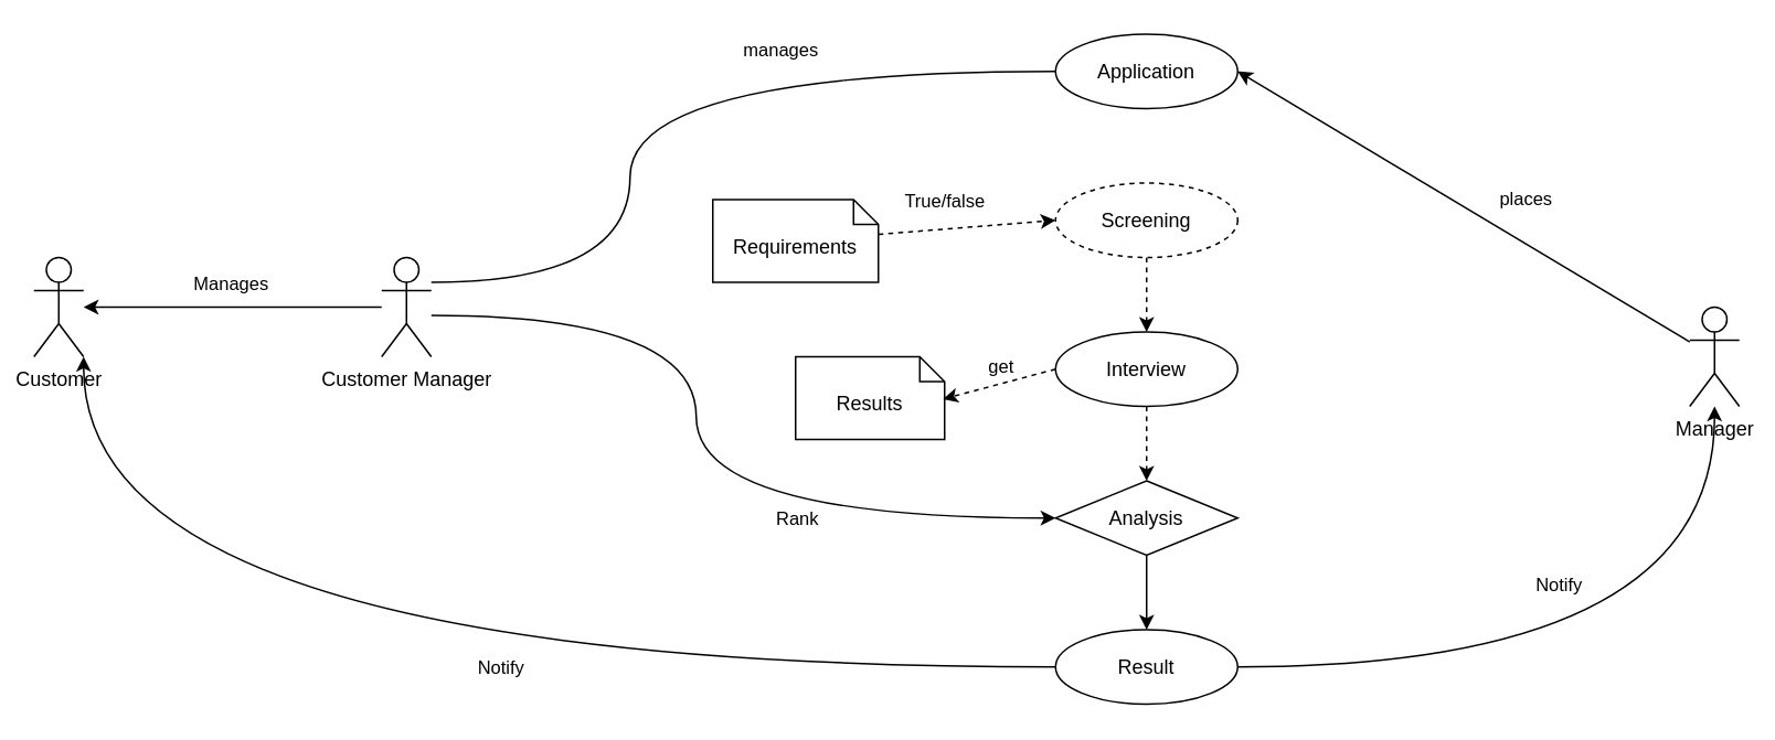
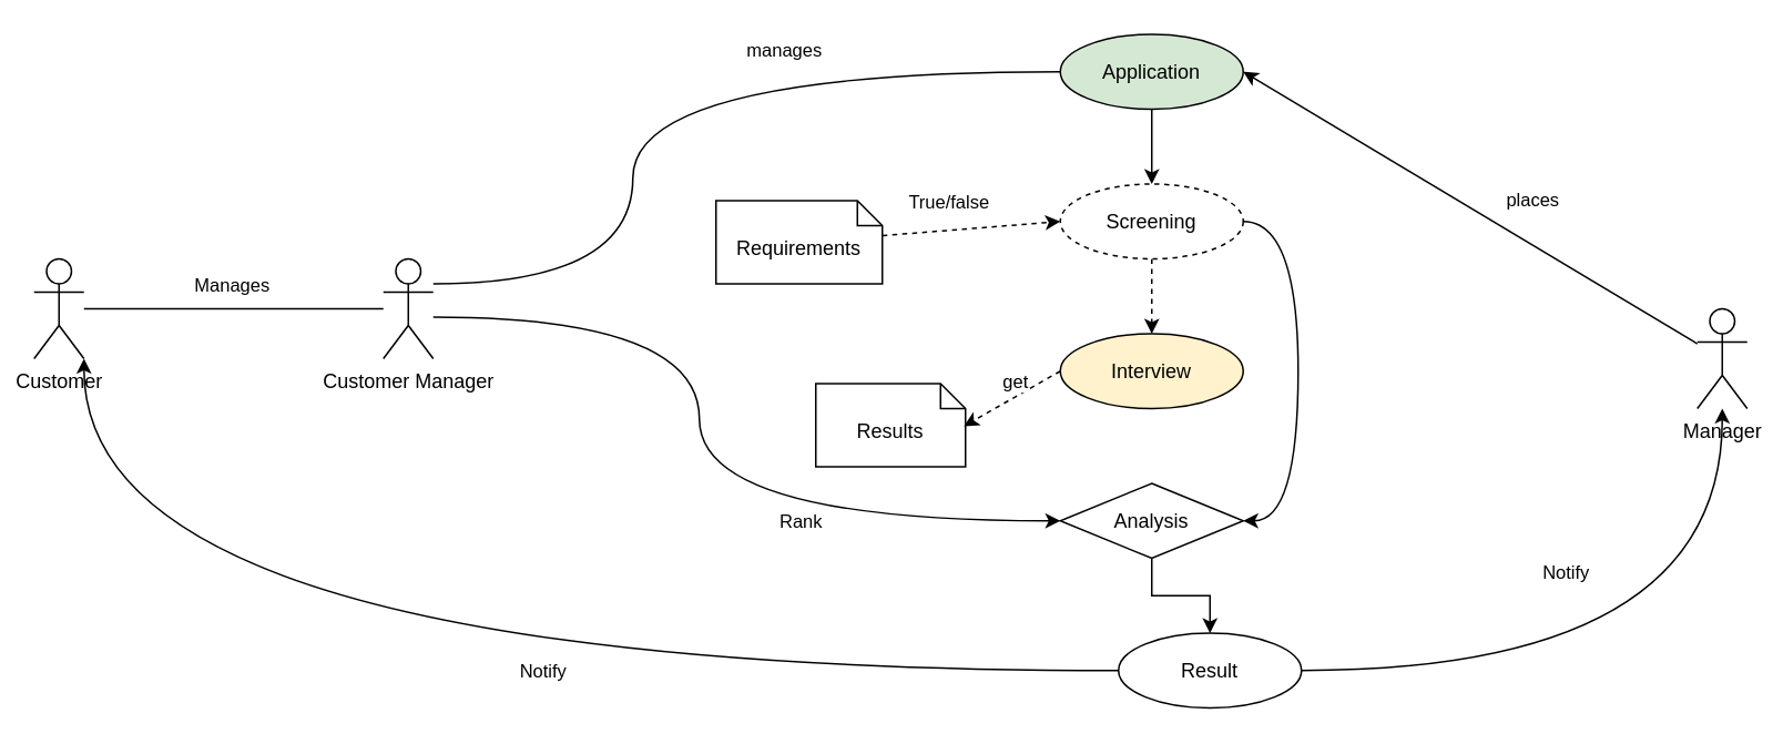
  <mxCell id="0" />
  <mxCell id="1" parent="0" />
  <mxCell id="2" value="Customer" style="shape=umlActor;verticalLabelPosition=bottom;verticalAlign=top;html=1;outlineConnect=0;" vertex="1" parent="1"><mxGeometry x="20" y="155" width="30" height="60" as="geometry" /></mxCell>
  <mxCell id="3" style="rounded=0;orthogonalLoop=1;jettySize=auto;html=1;entryX=1;entryY=0.5;entryDx=0;entryDy=0;" edge="1" parent="1" source="5" target="12"><mxGeometry relative="1" as="geometry" /></mxCell>
  <mxCell id="4" value="places" style="edgeLabel;html=1;align=center;verticalAlign=middle;resizable=0;points=[];" vertex="1" connectable="0" parent="3"><mxGeometry x="-0.205" y="3" relative="1" as="geometry"><mxPoint x="10" y="-24" as="offset" /></mxGeometry></mxCell>
  <mxCell id="5" value="Manager" style="shape=umlActor;verticalLabelPosition=bottom;verticalAlign=top;html=1;outlineConnect=0;" vertex="1" parent="1"><mxGeometry x="1020" y="185" width="30" height="60" as="geometry" /></mxCell>
  <mxCell id="6" style="rounded=0;orthogonalLoop=1;jettySize=auto;html=1;entryX=0;entryY=0.5;entryDx=0;entryDy=0;edgeStyle=orthogonalEdgeStyle;curved=1;endArrow=none;" edge="1" parent="1" source="10" target="12"><mxGeometry relative="1" as="geometry"><Array as="points"><mxPoint x="380" y="170" /><mxPoint x="380" y="43" /></Array></mxGeometry></mxCell>
  <mxCell id="7" value="manages" style="edgeLabel;html=1;align=center;verticalAlign=middle;resizable=0;points=[];" vertex="1" connectable="0" parent="6"><mxGeometry x="0.232" y="-3" relative="1" as="geometry"><mxPoint x="27" y="-16" as="offset" /></mxGeometry></mxCell>
  <mxCell id="8" style="edgeStyle=orthogonalEdgeStyle;rounded=0;orthogonalLoop=1;jettySize=auto;html=1;entryX=0;entryY=0.5;entryDx=0;entryDy=0;curved=1;" edge="1" parent="1" source="10" target="19"><mxGeometry relative="1" as="geometry"><Array as="points"><mxPoint x="420" y="190" /><mxPoint x="420" y="313" /></Array></mxGeometry></mxCell>
  <mxCell id="9" value="Rank" style="edgeLabel;html=1;align=center;verticalAlign=middle;resizable=0;points=[];" vertex="1" connectable="0" parent="8"><mxGeometry x="0.308" y="18" relative="1" as="geometry"><mxPoint x="16" y="18" as="offset" /></mxGeometry></mxCell>
  <mxCell id="10" value="Customer Manager" style="shape=umlActor;verticalLabelPosition=bottom;verticalAlign=top;html=1;outlineConnect=0;" vertex="1" parent="1"><mxGeometry x="230" y="155" width="30" height="60" as="geometry" /></mxCell>
- <mxCell id="12" value="Application" style="ellipse;html=1;whiteSpace=wrap;" vertex="1" parent="1"><mxGeometry x="637" y="20" width="110" height="45" as="geometry" /></mxCell>
+ <mxCell id="11" style="edgeStyle=orthogonalEdgeStyle;rounded=0;orthogonalLoop=1;jettySize=auto;html=1;entryX=0.5;entryY=0;entryDx=0;entryDy=0;" edge="1" parent="1" source="12" target="15"><mxGeometry relative="1" as="geometry" /></mxCell>
+ <mxCell id="12" value="Application" style="ellipse;html=1;whiteSpace=wrap;fillColor=#d5e8d4;" vertex="1" parent="1"><mxGeometry x="637" y="20" width="110" height="45" as="geometry" /></mxCell>
  <mxCell id="13" style="edgeStyle=orthogonalEdgeStyle;rounded=0;orthogonalLoop=1;jettySize=auto;html=1;entryX=0.5;entryY=0;entryDx=0;entryDy=0;dashed=1;" edge="1" parent="1" source="15" target="17"><mxGeometry relative="1" as="geometry" /></mxCell>
+ <mxCell id="14" style="edgeStyle=orthogonalEdgeStyle;rounded=0;orthogonalLoop=1;jettySize=auto;html=1;entryX=1;entryY=0.5;entryDx=0;entryDy=0;curved=1;" edge="1" parent="1" source="15" target="19"><mxGeometry relative="1" as="geometry"><Array as="points"><mxPoint x="780" y="133" /><mxPoint x="780" y="313" /></Array></mxGeometry></mxCell>
  <mxCell id="15" value="Screening" style="ellipse;html=1;whiteSpace=wrap;dashed=1;" vertex="1" parent="1"><mxGeometry x="637" y="110" width="110" height="45" as="geometry" /></mxCell>
- <mxCell id="16" style="edgeStyle=orthogonalEdgeStyle;rounded=0;orthogonalLoop=1;jettySize=auto;html=1;entryX=0.5;entryY=0;entryDx=0;entryDy=0;dashed=1;" edge="1" parent="1" source="17" target="19"><mxGeometry relative="1" as="geometry" /></mxCell>
- <mxCell id="17" value="Interview" style="ellipse;html=1;whiteSpace=wrap;" vertex="1" parent="1"><mxGeometry x="637" y="200" width="110" height="45" as="geometry" /></mxCell>
+ <mxCell id="17" value="Interview" style="ellipse;html=1;whiteSpace=wrap;fillColor=#fff2cc;" vertex="1" parent="1"><mxGeometry x="637" y="200" width="110" height="45" as="geometry" /></mxCell>
  <mxCell id="18" style="edgeStyle=orthogonalEdgeStyle;rounded=0;orthogonalLoop=1;jettySize=auto;html=1;" edge="1" parent="1" source="19" target="22"><mxGeometry relative="1" as="geometry" /></mxCell>
  <mxCell id="19" value="Analysis" style="rhombus;html=1;whiteSpace=wrap;" vertex="1" parent="1"><mxGeometry x="637" y="290" width="110" height="45" as="geometry" /></mxCell>
  <mxCell id="20" style="edgeStyle=orthogonalEdgeStyle;rounded=0;orthogonalLoop=1;jettySize=auto;html=1;elbow=vertical;curved=1;" edge="1" parent="1" source="22" target="5"><mxGeometry relative="1" as="geometry" /></mxCell>
  <mxCell id="21" value="Notify" style="edgeLabel;html=1;align=center;verticalAlign=middle;resizable=0;points=[];" vertex="1" connectable="0" parent="20"><mxGeometry x="0.518" y="43" relative="1" as="geometry"><mxPoint x="-52" as="offset" /></mxGeometry></mxCell>
- <mxCell id="22" value="Result" style="ellipse;html=1;whiteSpace=wrap;" vertex="1" parent="1"><mxGeometry x="637" y="380" width="110" height="45" as="geometry" /></mxCell>
+ <mxCell id="22" value="Result" style="ellipse;html=1;whiteSpace=wrap;" vertex="1" parent="1"><mxGeometry x="672" y="380" width="110" height="45" as="geometry" /></mxCell>
  <mxCell id="23" style="rounded=0;orthogonalLoop=1;jettySize=auto;html=1;entryX=0;entryY=0.5;entryDx=0;entryDy=0;dashed=1;" edge="1" parent="1" source="25" target="15"><mxGeometry relative="1" as="geometry" /></mxCell>
  <mxCell id="24" value="True/false" style="edgeLabel;html=1;align=center;verticalAlign=middle;resizable=0;points=[];" vertex="1" connectable="0" parent="23"><mxGeometry x="-0.141" relative="1" as="geometry"><mxPoint x="-6" y="-17" as="offset" /></mxGeometry></mxCell>
  <mxCell id="25" value="Requirements" style="shape=note2;boundedLbl=1;whiteSpace=wrap;html=1;size=15;verticalAlign=top;align=center;" vertex="1" parent="1"><mxGeometry x="430" y="120" width="100" height="50" as="geometry" /></mxCell>
- <mxCell id="26" style="edgeStyle=orthogonalEdgeStyle;rounded=0;orthogonalLoop=1;jettySize=auto;html=1;" edge="1" parent="1" source="10" target="2"><mxGeometry relative="1" as="geometry" /></mxCell>
+ <mxCell id="26" style="edgeStyle=orthogonalEdgeStyle;rounded=0;orthogonalLoop=1;jettySize=auto;html=1;endArrow=none;" edge="1" parent="1" source="10" target="2"><mxGeometry relative="1" as="geometry" /></mxCell>
  <mxCell id="27" value="Manages" style="edgeLabel;html=1;align=center;verticalAlign=middle;resizable=0;points=[];" vertex="1" connectable="0" parent="26"><mxGeometry x="0.396" y="3" relative="1" as="geometry"><mxPoint x="34" y="-18" as="offset" /></mxGeometry></mxCell>
- <mxCell id="28" value="Results" style="shape=note2;boundedLbl=1;whiteSpace=wrap;html=1;size=15;verticalAlign=top;align=center;" vertex="1" parent="1"><mxGeometry x="480" y="215" width="90" height="50" as="geometry" /></mxCell>
+ <mxCell id="28" value="Results" style="shape=note2;boundedLbl=1;whiteSpace=wrap;html=1;size=15;verticalAlign=top;align=center;" vertex="1" parent="1"><mxGeometry x="490" y="230" width="90" height="50" as="geometry" /></mxCell>
  <mxCell id="29" style="rounded=0;orthogonalLoop=1;jettySize=auto;html=1;entryX=0.989;entryY=0.512;entryDx=0;entryDy=0;entryPerimeter=0;exitX=0;exitY=0.5;exitDx=0;exitDy=0;dashed=1;" edge="1" parent="1" source="17" target="28"><mxGeometry relative="1" as="geometry" /></mxCell>
  <mxCell id="30" value="get" style="edgeLabel;html=1;align=center;verticalAlign=middle;resizable=0;points=[];" vertex="1" connectable="0" parent="29"><mxGeometry x="0.102" y="2" relative="1" as="geometry"><mxPoint x="4" y="-14" as="offset" /></mxGeometry></mxCell>
  <mxCell id="31" style="edgeStyle=orthogonalEdgeStyle;rounded=0;orthogonalLoop=1;jettySize=auto;html=1;entryX=1;entryY=1;entryDx=0;entryDy=0;entryPerimeter=0;curved=1;" edge="1" parent="1" source="22" target="2"><mxGeometry relative="1" as="geometry" /></mxCell>
  <mxCell id="32" value="Notify" style="edgeLabel;html=1;align=center;verticalAlign=middle;resizable=0;points=[];" vertex="1" connectable="0" parent="31"><mxGeometry x="-0.382" y="-10" relative="1" as="geometry"><mxPoint x="-97" y="10" as="offset" /></mxGeometry></mxCell>
